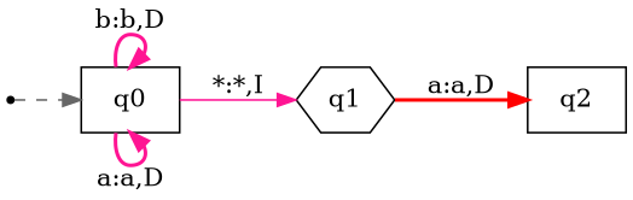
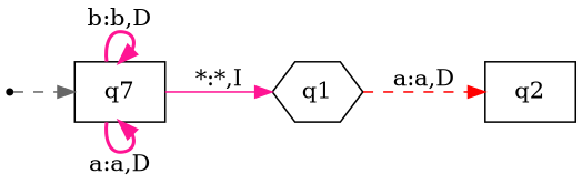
  digraph {
    rankdir=LR
    node [shape=box]
    edge [color=deeppink style=bold]
-   n1 [label=q0]
+   n1 [label=q7]
    n2 [label=q1 shape=hexagon]
    n3 [label=q2]
    inicio [shape=point]
    n1 -> n1 [headport=n label="b:b,D"]
    n1 -> n1 [headport=s label="a:a,D"]
    n1 -> n2 [label="*:*,I" style=solid]
-   n2 -> n3 [color=red label="a:a,D"]
+   n2 -> n3 [color=red label="a:a,D" style=dashed]
    inicio -> n1 [color=gray40 style=dashed]
  }
